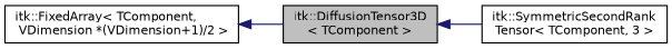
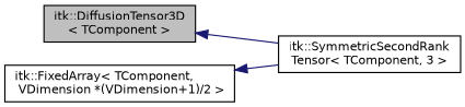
  digraph {
    rankdir=LR
    node [color=black fillcolor=white fontname=Helvetica fontsize=10 shape=record style=filled]
    edge [color=midnightblue dir=back fontname=Helvetica fontsize=10 labelfontname=Helvetica labelfontsize=10 style=solid]
    n1 [fillcolor=grey75 fontcolor=black height=0.2 label="itk::DiffusionTensor3D\l\< TComponent \>" width=0.4]
    n2 [height=0.2 label="itk::SymmetricSecondRank\lTensor\< TComponent, 3 \>" width=0.4]
    n3 [height=0.2 label="itk::FixedArray\< TComponent,\l VDimension *(VDimension+1)/2 \>" width=0.4]
    n1 -> n2
-   n3 -> n1
+   n3 -> n2
  }
